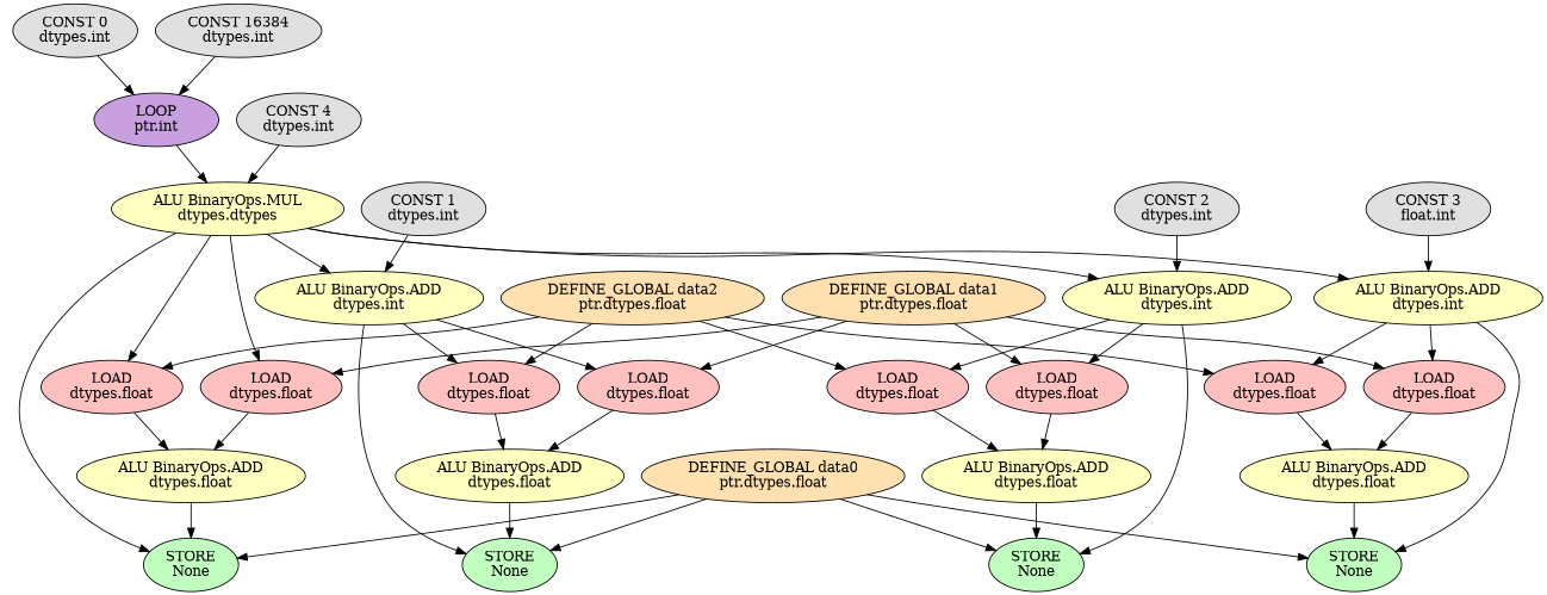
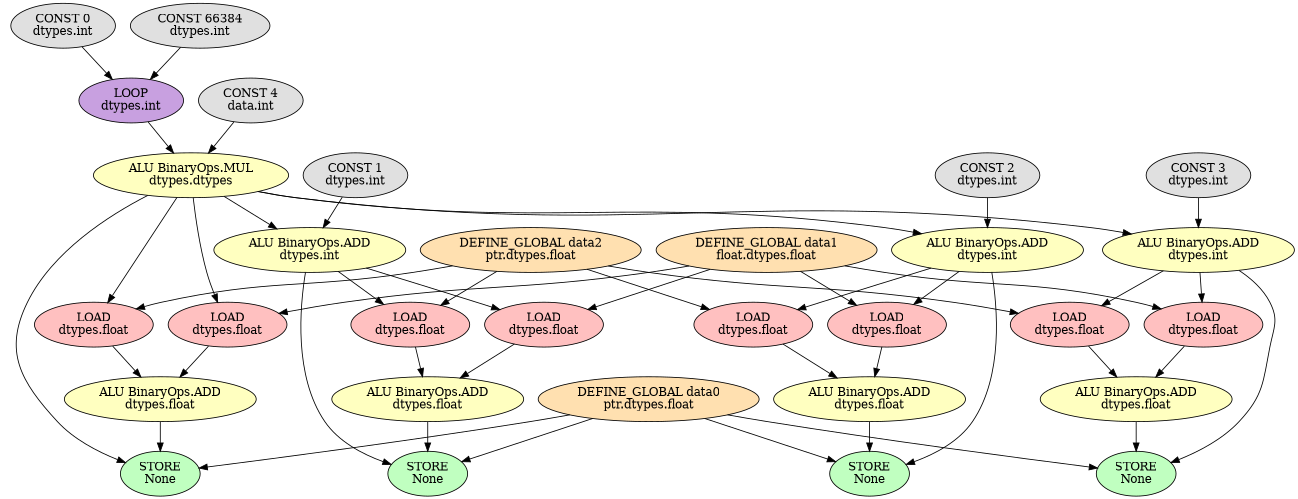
  strict digraph {
    node [fillcolor="#ffc0c0" style=filled]
    n1 [fillcolor="#ffe0b0" label="DEFINE_GLOBAL data0\nptr.dtypes.float"]
    n2 [fillcolor="#c0ffc0" label="STORE\nNone"]
    n3 [fillcolor="#c0ffc0" label="STORE\nNone"]
    n4 [fillcolor="#c0ffc0" label="STORE\nNone"]
    n5 [fillcolor="#c0ffc0" label="STORE\nNone"]
-   n6 [fillcolor="#ffe0b0" label="DEFINE_GLOBAL data1\nptr.dtypes.float"]
+   n6 [fillcolor="#ffe0b0" label="DEFINE_GLOBAL data1\nfloat.dtypes.float"]
    n7 [label="LOAD\ndtypes.float"]
    n8 [label="LOAD\ndtypes.float"]
    n9 [label="LOAD\ndtypes.float"]
    n10 [label="LOAD\ndtypes.float"]
    n11 [fillcolor="#ffffc0" label="ALU BinaryOps.ADD\ndtypes.float"]
    n12 [fillcolor="#ffffc0" label="ALU BinaryOps.ADD\ndtypes.float"]
    n13 [fillcolor="#ffffc0" label="ALU BinaryOps.ADD\ndtypes.float"]
    n14 [fillcolor="#ffffc0" label="ALU BinaryOps.ADD\ndtypes.float"]
    n15 [fillcolor="#ffe0b0" label="DEFINE_GLOBAL data2\nptr.dtypes.float"]
    n16 [label="LOAD\ndtypes.float"]
    n17 [label="LOAD\ndtypes.float"]
    n18 [label="LOAD\ndtypes.float"]
    n19 [label="LOAD\ndtypes.float"]
    n20 [fillcolor="#e0e0e0" label="CONST 0\ndtypes.int"]
-   n21 [fillcolor="#c8a0e0" label="LOOP\nptr.int"]
+   n21 [fillcolor="#c8a0e0" label="LOOP\ndtypes.int"]
    n22 [fillcolor="#ffffc0" label="ALU BinaryOps.MUL\ndtypes.dtypes"]
-   n23 [fillcolor="#e0e0e0" label="CONST 16384\ndtypes.int"]
-   n24 [fillcolor="#e0e0e0" label="CONST 4\ndtypes.int"]
+   n23 [fillcolor="#e0e0e0" label="CONST 66384\ndtypes.int"]
+   n24 [fillcolor="#e0e0e0" label="CONST 4\ndata.int"]
    n25 [fillcolor="#ffffc0" label="ALU BinaryOps.ADD\ndtypes.int"]
    n26 [fillcolor="#ffffc0" label="ALU BinaryOps.ADD\ndtypes.int"]
    n27 [fillcolor="#ffffc0" label="ALU BinaryOps.ADD\ndtypes.int"]
    n28 [fillcolor="#e0e0e0" label="CONST 1\ndtypes.int"]
    n29 [fillcolor="#e0e0e0" label="CONST 2\ndtypes.int"]
-   n30 [fillcolor="#e0e0e0" label="CONST 3\nfloat.int"]
+   n30 [fillcolor="#e0e0e0" label="CONST 3\ndtypes.int"]
    n1 -> n2
    n1 -> n3
    n1 -> n4
    n1 -> n5
    n6 -> n7
    n6 -> n8
    n6 -> n9
    n6 -> n10
    n7 -> n11
    n8 -> n12
    n9 -> n13
    n10 -> n14
    n11 -> n2
    n12 -> n3
    n13 -> n4
    n14 -> n5
    n15 -> n16
    n15 -> n17
    n15 -> n18
    n15 -> n19
    n16 -> n11
    n17 -> n12
    n18 -> n13
    n19 -> n14
    n20 -> n21
    n21 -> n22
    n22 -> n2
    n22 -> n7
    n22 -> n16
    n22 -> n25
    n22 -> n26
    n22 -> n27
    n23 -> n21
    n24 -> n22
    n25 -> n3
    n25 -> n8
    n25 -> n17
    n26 -> n4
    n26 -> n9
    n26 -> n18
    n27 -> n5
    n27 -> n10
    n27 -> n19
    n28 -> n25
    n29 -> n26
    n30 -> n27
  }
